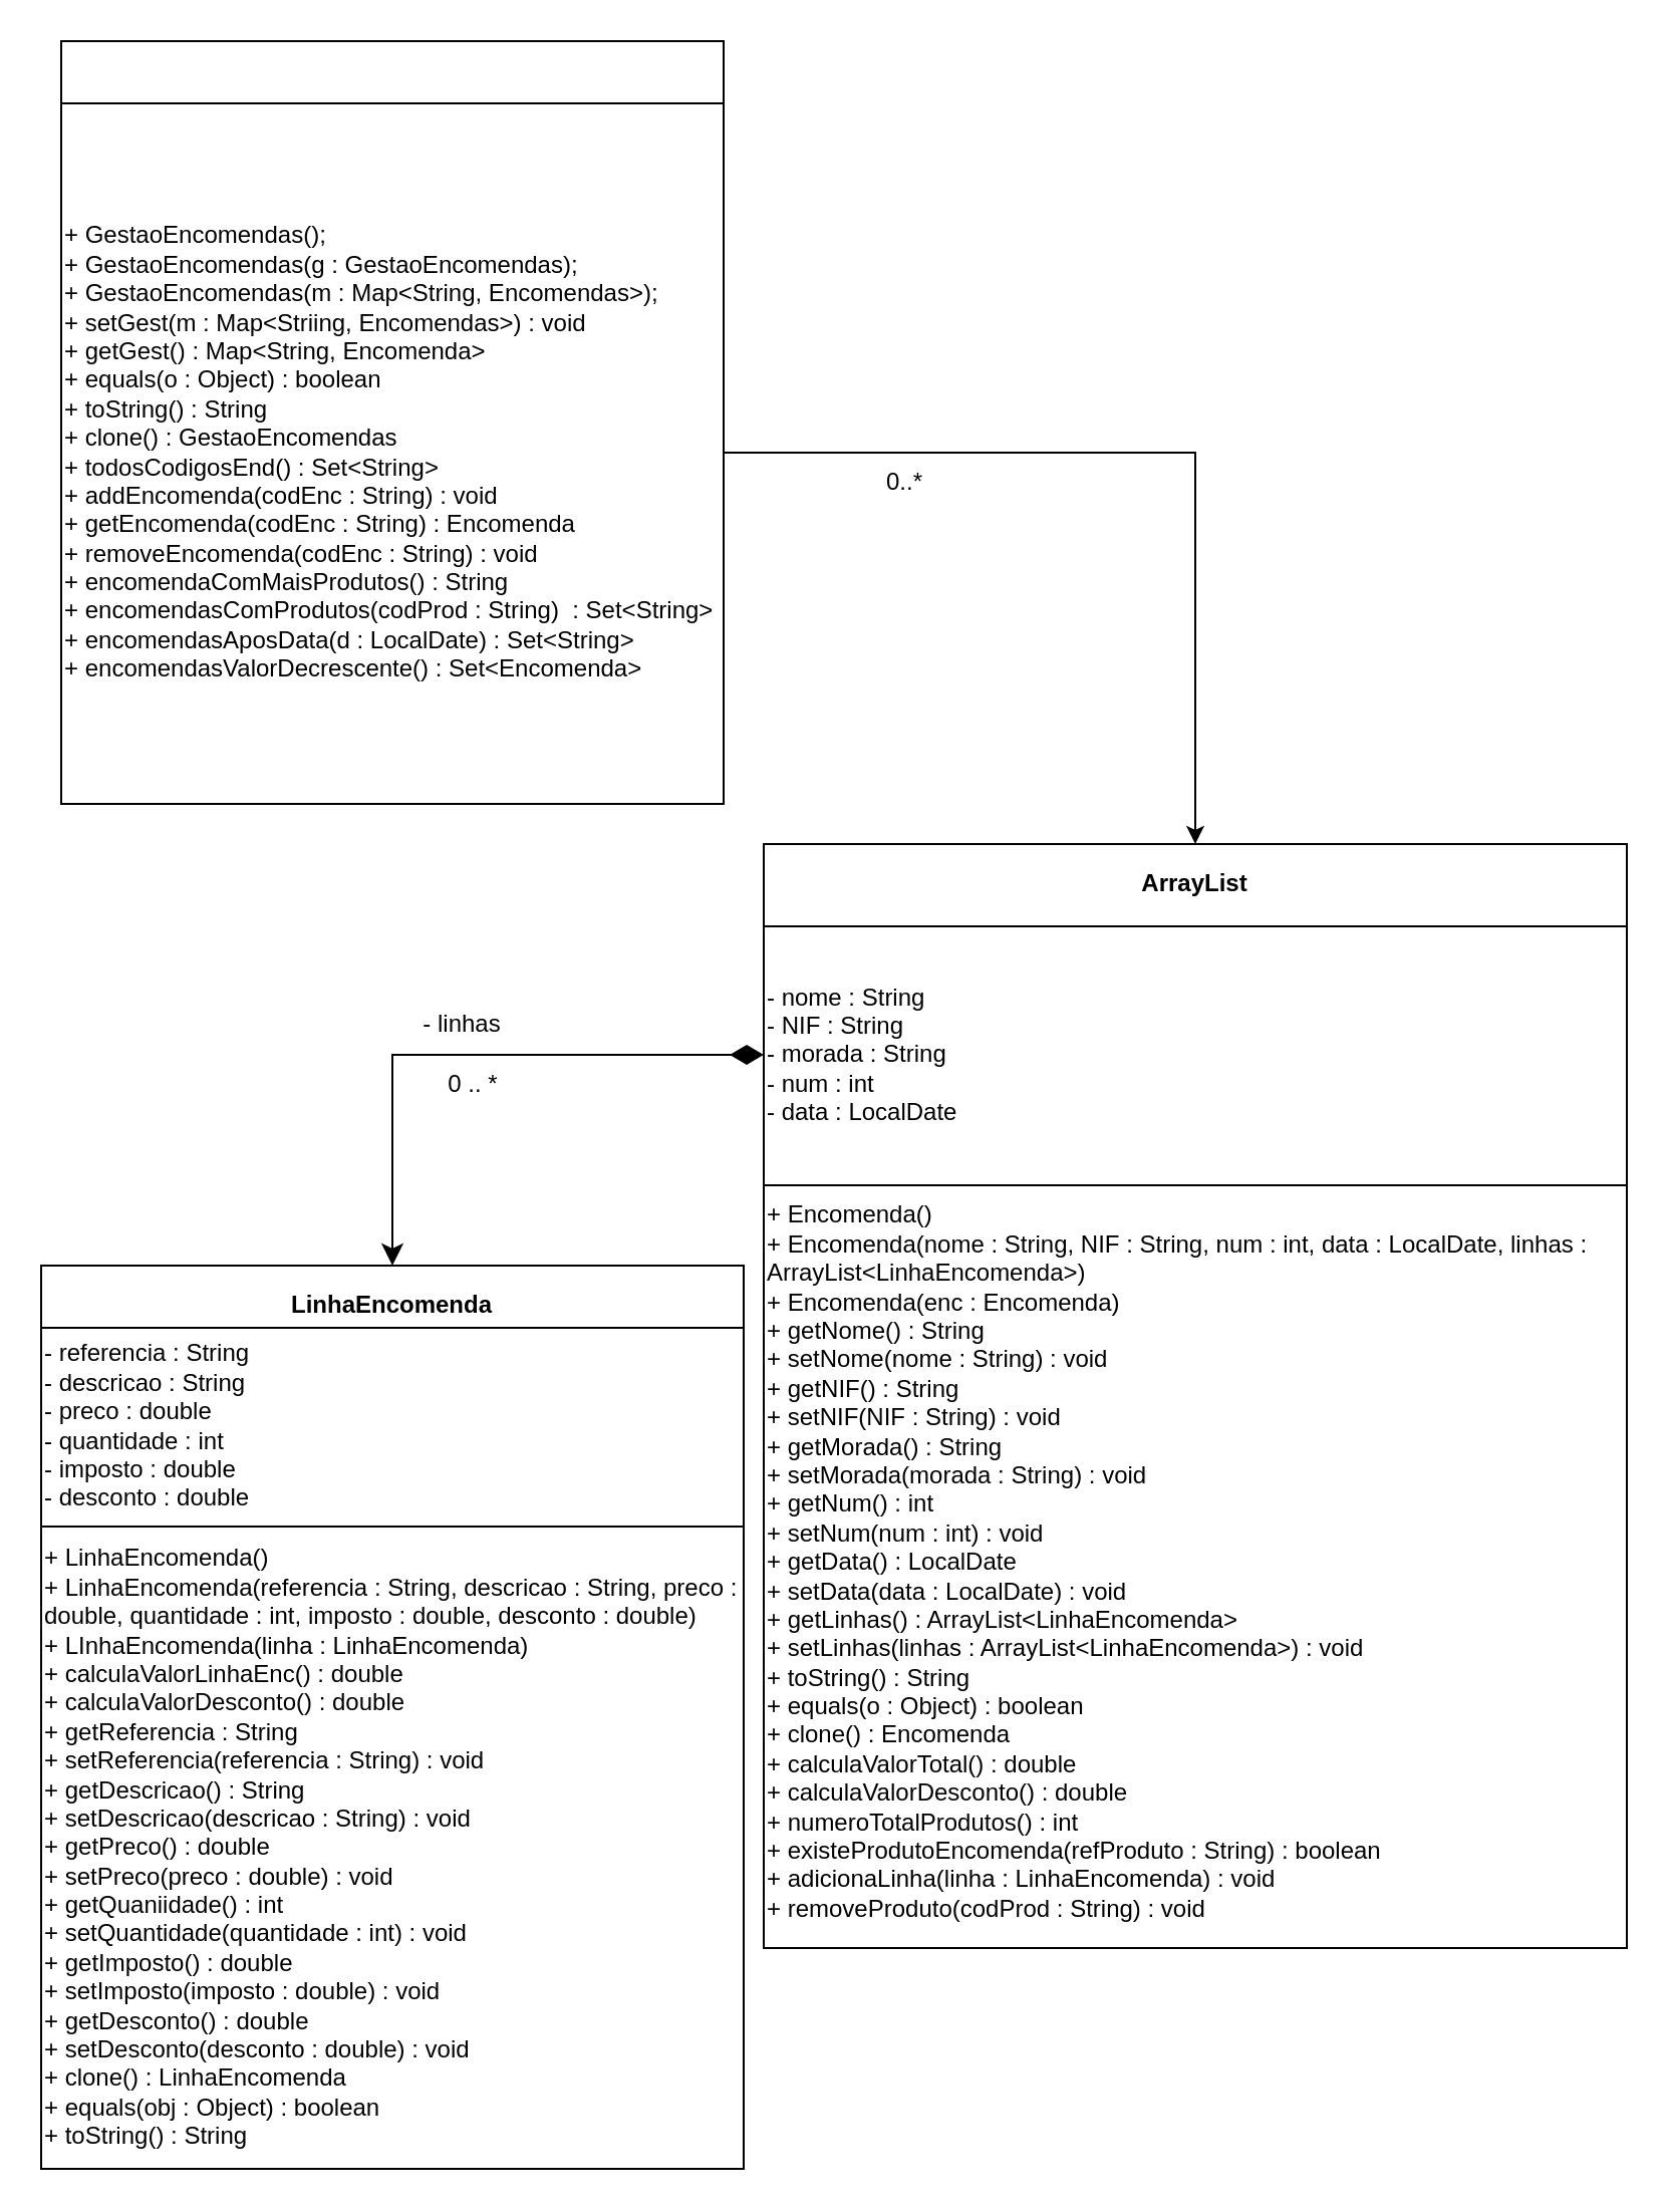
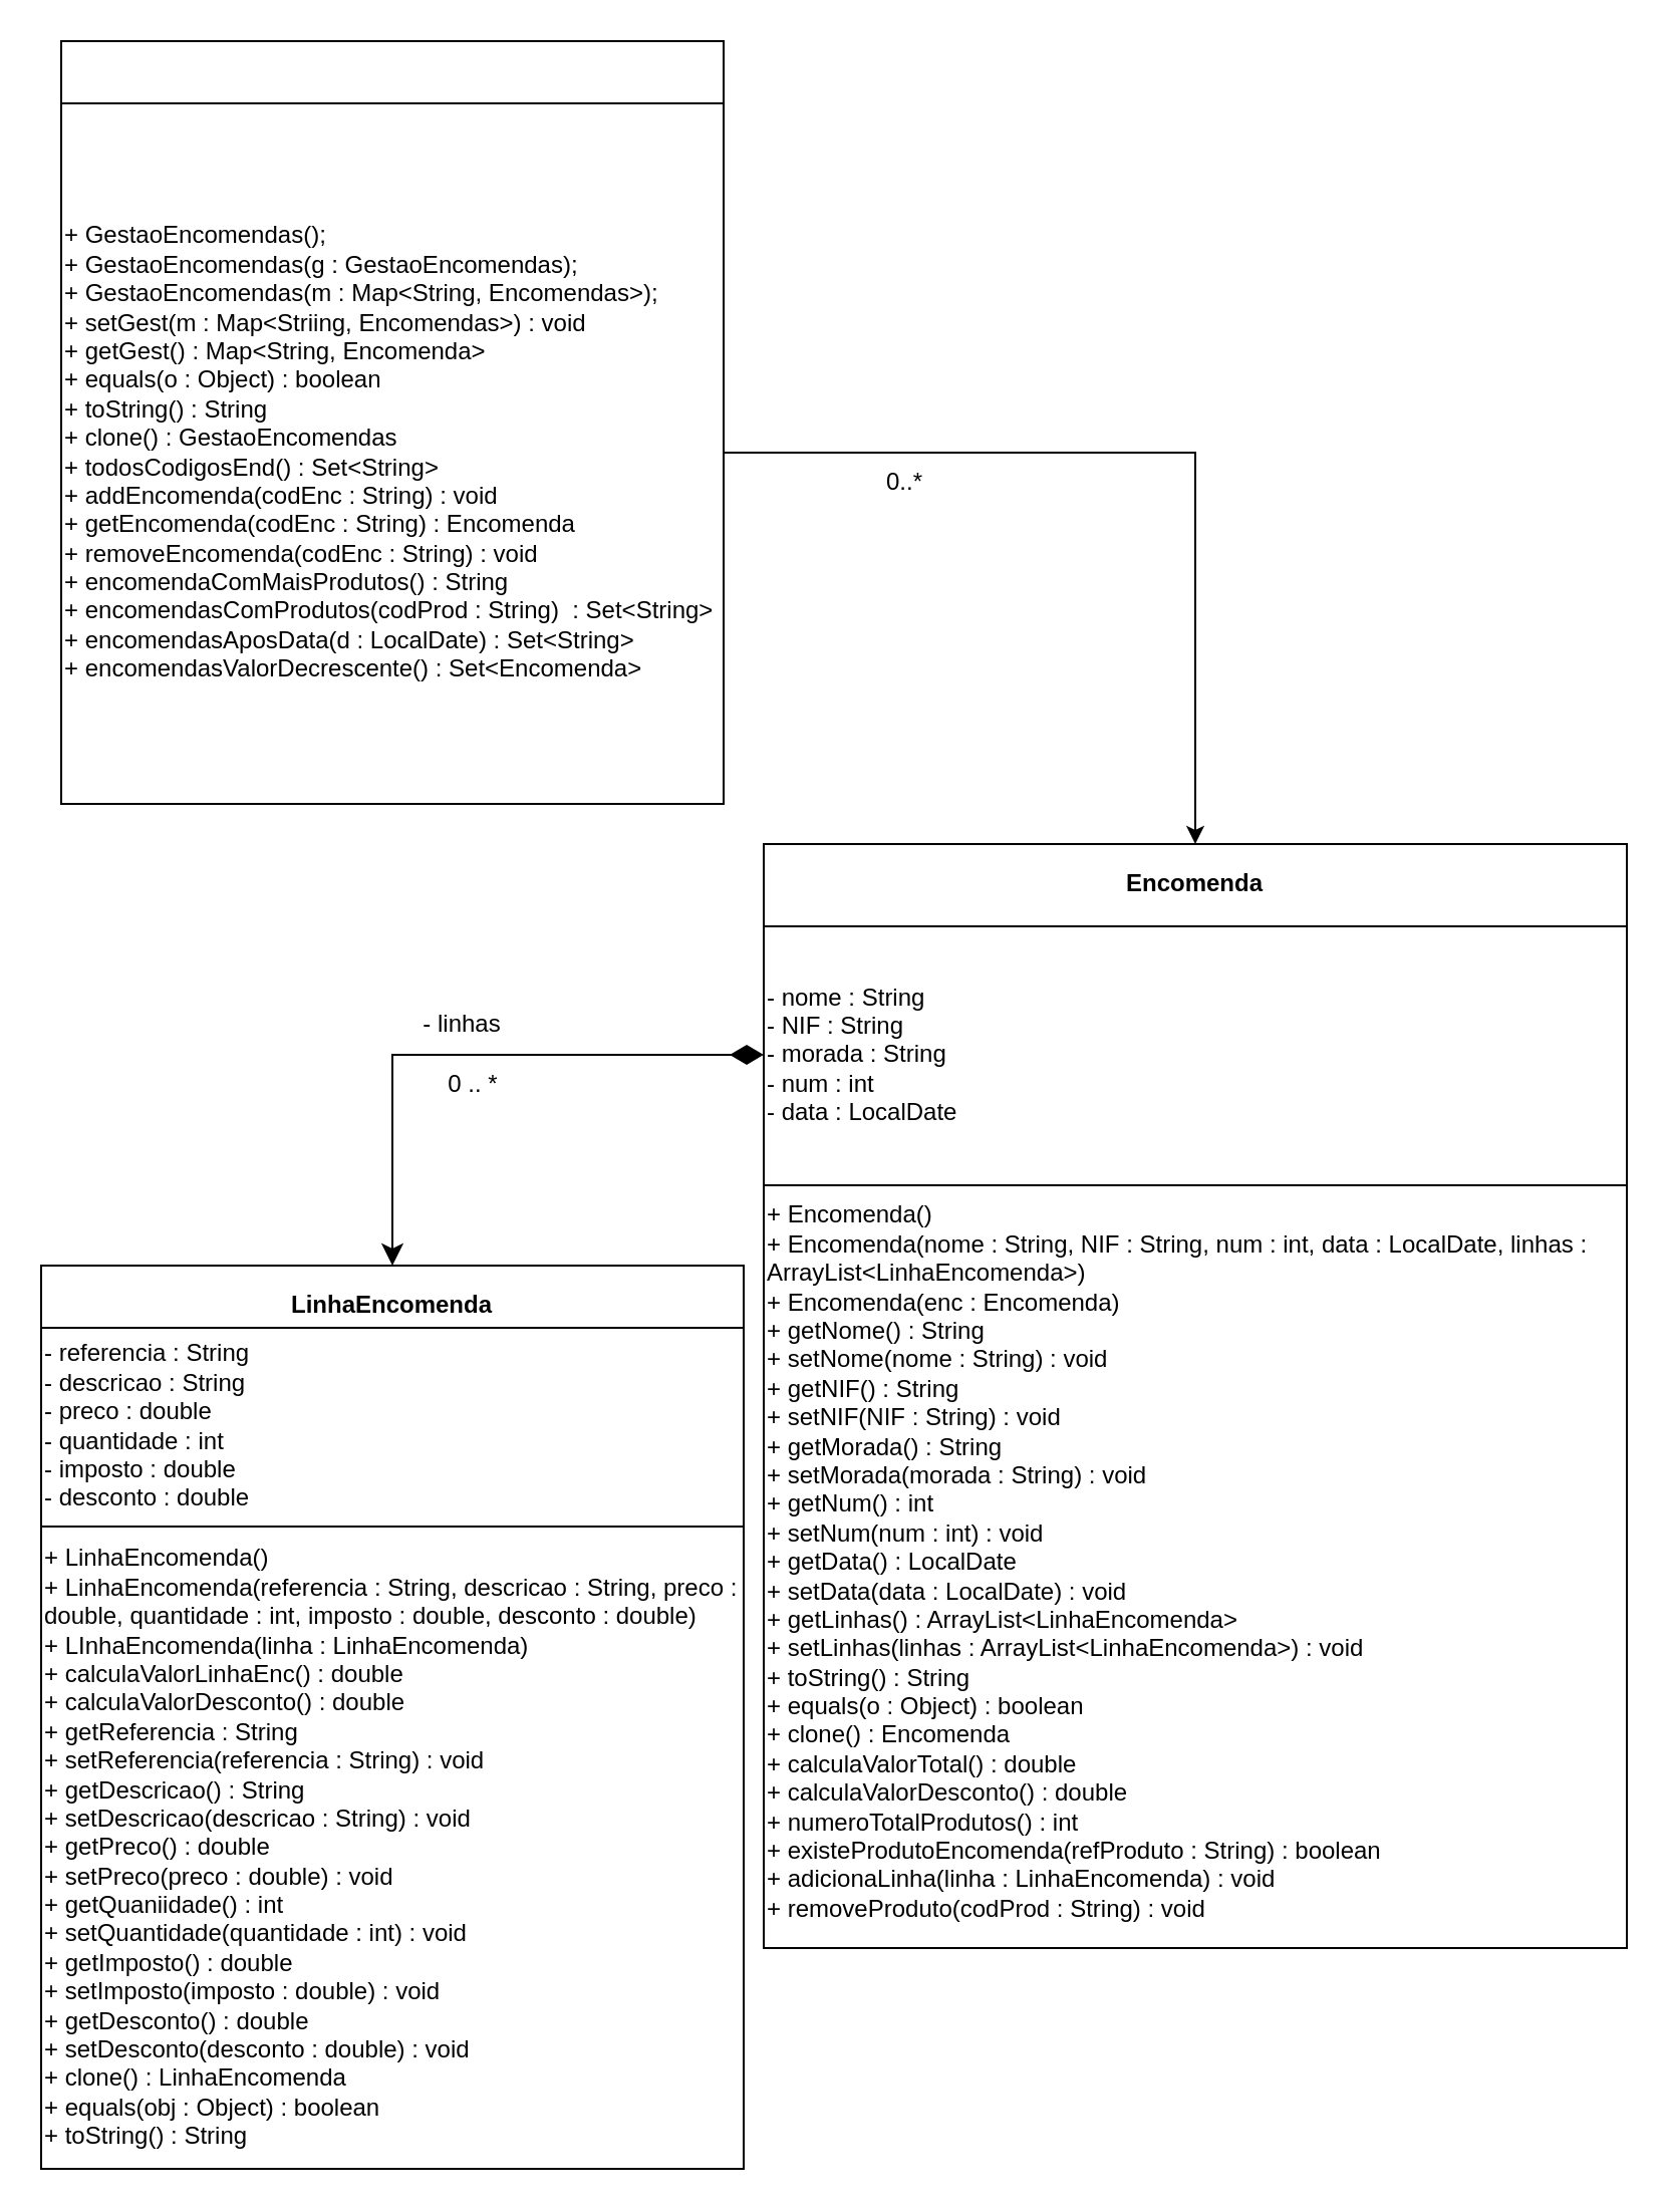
  <mxCell id="0" />
  <mxCell id="1" parent="0" />
  <mxCell id="2" value="" style="shape=internalStorage;whiteSpace=wrap;html=1;backgroundOutline=1;dx=0;dy=31;" vertex="1" parent="1"><mxGeometry x="30" y="20" width="330" height="380" as="geometry" /></mxCell>
  <mxCell id="3" style="edgeStyle=orthogonalEdgeStyle;rounded=0;orthogonalLoop=1;jettySize=auto;html=1;entryX=0.5;entryY=0;entryDx=0;entryDy=0;" edge="1" parent="1" source="4" target="5"><mxGeometry relative="1" as="geometry"><mxPoint x="550" y="410" as="targetPoint" /></mxGeometry></mxCell>
  <mxCell id="4" value="&lt;div align=&quot;left&quot;&gt;+ GestaoEncomendas();&lt;/div&gt;&lt;div align=&quot;left&quot;&gt;+ GestaoEncomendas(g : GestaoEncomendas);&lt;/div&gt;&lt;div align=&quot;left&quot;&gt;+ GestaoEncomendas(m : Map&amp;lt;String, Encomendas&amp;gt;);&lt;/div&gt;&lt;div align=&quot;left&quot;&gt;+ setGest(m : Map&amp;lt;Striing, Encomendas&amp;gt;) : void&lt;/div&gt;&lt;div align=&quot;left&quot;&gt;+ getGest() : Map&amp;lt;String, Encomenda&amp;gt;&lt;/div&gt;&lt;div align=&quot;left&quot;&gt;+ equals(o : Object) : boolean&lt;/div&gt;&lt;div align=&quot;left&quot;&gt;+ toString() : String&lt;/div&gt;&lt;div align=&quot;left&quot;&gt;+ clone() : GestaoEncomendas&lt;/div&gt;&lt;div align=&quot;left&quot;&gt;+ todosCodigosEnd() : Set&amp;lt;String&amp;gt;&lt;/div&gt;&lt;div align=&quot;left&quot;&gt;+ addEncomenda(codEnc : String) : void&lt;/div&gt;&lt;div align=&quot;left&quot;&gt;+ getEncomenda(codEnc : String) : Encomenda&lt;/div&gt;&lt;div align=&quot;left&quot;&gt;+ removeEncomenda(codEnc : String) : void&lt;/div&gt;&lt;div align=&quot;left&quot;&gt;+ encomendaComMaisProdutos() : String&lt;/div&gt;&lt;div align=&quot;left&quot;&gt;+ encomendasComProdutos(codProd : String)&amp;nbsp; : Set&amp;lt;String&amp;gt;&lt;/div&gt;&lt;div align=&quot;left&quot;&gt;+ encomendasAposData(d : LocalDate) : Set&amp;lt;String&amp;gt;&lt;/div&gt;&lt;div align=&quot;left&quot;&gt;+ encomendasValorDecrescente() : Set&amp;lt;Encomenda&amp;gt;&lt;br&gt;&lt;/div&gt;" style="text;html=1;strokeColor=none;fillColor=none;align=left;verticalAlign=middle;whiteSpace=wrap;rounded=0;" vertex="1" parent="1"><mxGeometry x="30" y="50" width="330" height="350" as="geometry" /></mxCell>
  <mxCell id="5" value="" style="shape=internalStorage;whiteSpace=wrap;html=1;backgroundOutline=1;dx=0;dy=41;" vertex="1" parent="1"><mxGeometry x="380" y="420" width="430" height="550" as="geometry" /></mxCell>
  <mxCell id="6" value="" style="endArrow=none;html=1;" edge="1" parent="1" target="5"><mxGeometry width="50" height="50" relative="1" as="geometry"><mxPoint x="380" y="590" as="sourcePoint" /><mxPoint x="430" y="540" as="targetPoint" /><Array as="points"><mxPoint x="810" y="590" /></Array></mxGeometry></mxCell>
- <mxCell id="7" value="&lt;b&gt;ArrayList&lt;/b&gt;" style="text;html=1;strokeColor=none;fillColor=none;align=center;verticalAlign=middle;whiteSpace=wrap;rounded=0;" vertex="1" parent="1"><mxGeometry x="550" y="420" width="90" height="40" as="geometry" /></mxCell>
+ <mxCell id="7" value="&lt;b&gt;Encomenda&lt;/b&gt;" style="text;html=1;strokeColor=none;fillColor=none;align=center;verticalAlign=middle;whiteSpace=wrap;rounded=0;" vertex="1" parent="1"><mxGeometry x="550" y="420" width="90" height="40" as="geometry" /></mxCell>
  <mxCell id="8" style="edgeStyle=orthogonalEdgeStyle;rounded=0;orthogonalLoop=1;jettySize=auto;html=1;startArrow=diamondThin;startFill=1;endSize=8;startSize=14;" edge="1" parent="1" source="9" target="11"><mxGeometry relative="1" as="geometry" /></mxCell>
  <mxCell id="9" value="&lt;div&gt;- nome : String&lt;/div&gt;&lt;div&gt;- NIF : String&lt;/div&gt;&lt;div&gt;- morada : String&lt;/div&gt;&lt;div&gt;- num : int&lt;/div&gt;&lt;div&gt;- data : LocalDate&lt;/div&gt;" style="text;html=1;strokeColor=none;fillColor=none;align=left;verticalAlign=middle;whiteSpace=wrap;rounded=0;" vertex="1" parent="1"><mxGeometry x="380" y="460" width="430" height="130" as="geometry" /></mxCell>
  <mxCell id="10" value="&lt;div&gt;+ Encomenda()&lt;/div&gt;&lt;div&gt;+ Encomenda(nome : String, NIF : String, num : int, data : LocalDate, linhas : ArrayList&amp;lt;LinhaEncomenda&amp;gt;)&lt;/div&gt;&lt;div&gt;+ Encomenda(enc : Encomenda)&lt;/div&gt;&lt;div&gt;+ getNome() : String&lt;/div&gt;&lt;div&gt;+ setNome(nome : String) : void&lt;/div&gt;&lt;div&gt;+ getNIF() : String&lt;/div&gt;&lt;div&gt;+ setNIF(NIF : String) : void&lt;/div&gt;&lt;div&gt;+ getMorada() : String&lt;/div&gt;&lt;div&gt;+ setMorada(morada : String) : void&lt;/div&gt;&lt;div&gt;+ getNum() : int&lt;/div&gt;&lt;div&gt;+ setNum(num : int) : void&lt;/div&gt;&lt;div&gt;+ getData() : LocalDate&lt;/div&gt;&lt;div&gt;+ setData(data : LocalDate) : void&lt;/div&gt;&lt;div&gt;+ getLinhas() : ArrayList&amp;lt;LinhaEncomenda&amp;gt;&lt;/div&gt;&lt;div&gt;+ setLinhas(linhas : ArrayList&amp;lt;LinhaEncomenda&amp;gt;) : void&lt;/div&gt;&lt;div&gt;+ toString() : String&lt;/div&gt;&lt;div&gt;+ equals(o : Object) : boolean&lt;br&gt;+ clone() : Encomenda&lt;br&gt;+ calculaValorTotal() : double&lt;br&gt;+ calculaValorDesconto() : double&lt;/div&gt;&lt;div&gt;+ numeroTotalProdutos() : int&lt;br&gt;+ existeProdutoEncomenda(refProduto : String) : boolean&lt;/div&gt;&lt;div&gt;+ adicionaLinha(linha : LinhaEncomenda) : void&lt;/div&gt;&lt;div&gt;+ removeProduto(codProd : String) : void&lt;br&gt;&lt;/div&gt;&lt;div&gt;&lt;br&gt;&lt;/div&gt;" style="text;html=1;strokeColor=none;fillColor=none;align=left;verticalAlign=middle;whiteSpace=wrap;rounded=0;" vertex="1" parent="1"><mxGeometry x="380" y="590" width="430" height="390" as="geometry" /></mxCell>
  <mxCell id="11" value="" style="shape=internalStorage;whiteSpace=wrap;html=1;backgroundOutline=1;dx=0;dy=31;" vertex="1" parent="1"><mxGeometry x="20" y="630" width="350" height="450" as="geometry" /></mxCell>
  <mxCell id="12" value="&lt;b&gt;LinhaEncomenda&lt;/b&gt;" style="text;html=1;strokeColor=none;fillColor=none;align=center;verticalAlign=middle;whiteSpace=wrap;rounded=0;" vertex="1" parent="1"><mxGeometry x="175" y="640" width="40" height="20" as="geometry" /></mxCell>
  <mxCell id="13" value="" style="endArrow=none;html=1;exitX=0;exitY=1;exitDx=0;exitDy=0;entryX=1;entryY=1;entryDx=0;entryDy=0;" edge="1" parent="1" source="14" target="14"><mxGeometry width="50" height="50" relative="1" as="geometry"><mxPoint x="17" y="790" as="sourcePoint" /><mxPoint x="332" y="790" as="targetPoint" /></mxGeometry></mxCell>
  <mxCell id="14" value="&lt;div&gt;- referencia : String&lt;/div&gt;&lt;div&gt;- descricao : String&lt;/div&gt;&lt;div&gt;- preco : double&lt;/div&gt;&lt;div&gt;- quantidade : int&lt;/div&gt;&lt;div&gt;- imposto : double&lt;/div&gt;&lt;div&gt;- desconto : double&lt;br&gt;&lt;/div&gt;" style="text;html=1;strokeColor=none;fillColor=none;align=left;verticalAlign=middle;whiteSpace=wrap;rounded=0;" vertex="1" parent="1"><mxGeometry x="20" y="660" width="350" height="100" as="geometry" /></mxCell>
  <mxCell id="15" value="&lt;div align=&quot;left&quot;&gt;+ LinhaEncomenda()&lt;/div&gt;&lt;div align=&quot;left&quot;&gt;+ LinhaEncomenda(referencia : String, descricao : String, preco : double, quantidade : int, imposto : double, desconto : double) &lt;br&gt;&lt;/div&gt;&lt;div align=&quot;left&quot;&gt;+ LInhaEncomenda(linha : LinhaEncomenda)&lt;/div&gt;&lt;div align=&quot;left&quot;&gt;+ calculaValorLinhaEnc() : double&lt;/div&gt;&lt;div align=&quot;left&quot;&gt;+ calculaValorDesconto() : double&lt;/div&gt;&lt;div align=&quot;left&quot;&gt;+ getReferencia : String&lt;/div&gt;&lt;div align=&quot;left&quot;&gt;+ setReferencia(referencia : String) : void&lt;/div&gt;&lt;div align=&quot;left&quot;&gt;+ getDescricao() : String&lt;/div&gt;&lt;div align=&quot;left&quot;&gt;+ setDescricao(descricao : String) : void&lt;/div&gt;&lt;div align=&quot;left&quot;&gt;+ getPreco() : double&lt;/div&gt;&lt;div align=&quot;left&quot;&gt;+ setPreco(preco : double) : void&lt;/div&gt;&lt;div align=&quot;left&quot;&gt;+ getQuaniidade() : int&lt;/div&gt;&lt;div align=&quot;left&quot;&gt;+ setQuantidade(quantidade : int) : void&lt;/div&gt;&lt;div align=&quot;left&quot;&gt;+ getImposto() : double&lt;/div&gt;&lt;div align=&quot;left&quot;&gt;+ setImposto(imposto : double) : void&lt;/div&gt;&lt;div align=&quot;left&quot;&gt;+ getDesconto() : double&lt;/div&gt;&lt;div align=&quot;left&quot;&gt;+ setDesconto(desconto : double) : void&lt;/div&gt;&lt;div align=&quot;left&quot;&gt;+ clone() : LinhaEncomenda&lt;/div&gt;&lt;div align=&quot;left&quot;&gt;+ equals(obj : Object) : boolean&lt;br&gt;+ toString() : String&lt;br&gt;&lt;/div&gt;" style="text;html=1;strokeColor=none;fillColor=none;align=left;verticalAlign=middle;whiteSpace=wrap;rounded=0;" vertex="1" parent="1"><mxGeometry x="20" y="790" width="350" height="260" as="geometry" /></mxCell>
  <mxCell id="16" value="- linhas" style="text;html=1;strokeColor=none;fillColor=none;align=center;verticalAlign=middle;whiteSpace=wrap;rounded=0;" vertex="1" parent="1"><mxGeometry x="200" y="500" width="60" height="20" as="geometry" /></mxCell>
  <mxCell id="17" value="0 .. *" style="text;html=1;align=center;verticalAlign=middle;resizable=0;points=[];autosize=1;" vertex="1" parent="1"><mxGeometry x="215" y="530" width="40" height="20" as="geometry" /></mxCell>
  <mxCell id="18" value="0..*" style="text;html=1;align=center;verticalAlign=middle;resizable=0;points=[];autosize=1;" vertex="1" parent="1"><mxGeometry x="435" y="230" width="30" height="20" as="geometry" /></mxCell>
